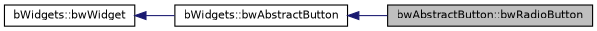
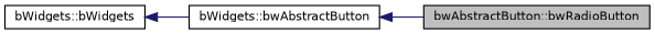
  digraph {
    rankdir=LR
    node [color=black fillcolor=white fontname=Helvetica fontsize=10 shape=record style=filled]
    edge [color=midnightblue dir=back fontname=Helvetica fontsize=10 labelfontname=Helvetica labelfontsize=10 style=solid]
    n1 [fillcolor=grey75 fontcolor=black height=0.2 label="bwAbstractButton::bwRadioButton" width=0.4]
    n2 [height=0.2 label="bWidgets::bwAbstractButton" width=0.4]
-   n3 [height=0.2 label="bWidgets::bwWidget" width=0.4]
+   n3 [height=0.2 label="bWidgets::bWidgets" width=0.4]
    n2 -> n1
    n3 -> n2
  }
